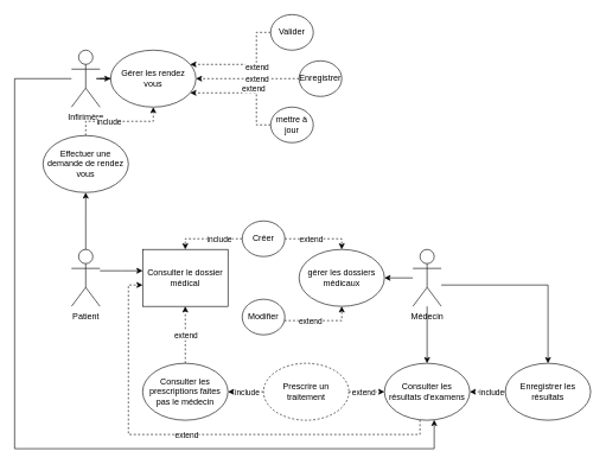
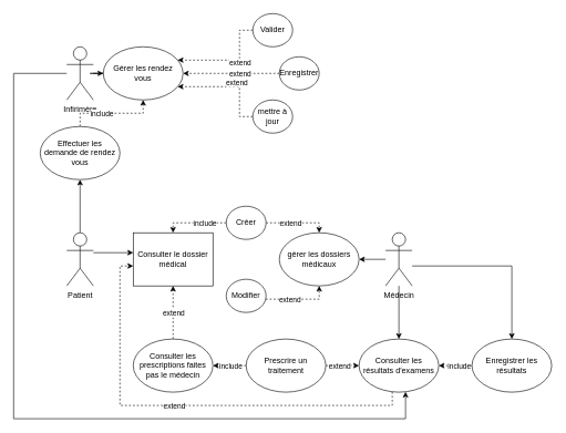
  <mxCell id="0" />
  <mxCell id="1" parent="0" />
  <mxCell id="2" style="edgeStyle=orthogonalEdgeStyle;rounded=0;orthogonalLoop=1;jettySize=auto;html=1;" edge="1" parent="1" source="5" target="14"><mxGeometry relative="1" as="geometry" /></mxCell>
  <mxCell id="3" style="edgeStyle=orthogonalEdgeStyle;rounded=0;orthogonalLoop=1;jettySize=auto;html=1;" edge="1" parent="1" source="5" target="22"><mxGeometry relative="1" as="geometry" /></mxCell>
  <mxCell id="4" style="edgeStyle=orthogonalEdgeStyle;rounded=0;orthogonalLoop=1;jettySize=auto;html=1;" edge="1" parent="1" source="5" target="25"><mxGeometry relative="1" as="geometry"><Array as="points"><mxPoint x="770" y="400" /></Array></mxGeometry></mxCell>
  <mxCell id="5" value="Médecin" style="shape=umlActor;verticalLabelPosition=bottom;verticalAlign=top;html=1;outlineConnect=0;" vertex="1" parent="1"><mxGeometry x="580" y="350" width="40" height="80" as="geometry" /></mxCell>
  <mxCell id="6" style="edgeStyle=orthogonalEdgeStyle;rounded=0;orthogonalLoop=1;jettySize=auto;html=1;" edge="1" parent="1" source="8" target="26"><mxGeometry relative="1" as="geometry" /></mxCell>
  <mxCell id="7" style="edgeStyle=orthogonalEdgeStyle;rounded=0;orthogonalLoop=1;jettySize=auto;html=1;" edge="1" parent="1" source="8" target="22"><mxGeometry relative="1" as="geometry"><Array as="points"><mxPoint x="20" y="110" /><mxPoint x="20" y="630" /><mxPoint x="610" y="630" /></Array></mxGeometry></mxCell>
  <mxCell id="8" value="Infirimère&lt;div&gt;&lt;br&gt;&lt;/div&gt;" style="shape=umlActor;verticalLabelPosition=bottom;verticalAlign=top;html=1;outlineConnect=0;" vertex="1" parent="1"><mxGeometry x="100" y="70" width="40" height="80" as="geometry" /></mxCell>
  <mxCell id="9" style="edgeStyle=orthogonalEdgeStyle;rounded=0;orthogonalLoop=1;jettySize=auto;html=1;" edge="1" parent="1" source="11" target="36"><mxGeometry relative="1" as="geometry"><Array as="points"><mxPoint x="170" y="380" /><mxPoint x="170" y="380" /></Array></mxGeometry></mxCell>
  <mxCell id="10" style="edgeStyle=orthogonalEdgeStyle;rounded=0;orthogonalLoop=1;jettySize=auto;html=1;" edge="1" parent="1" source="11" target="39"><mxGeometry relative="1" as="geometry"><Array as="points"><mxPoint x="120" y="310" /><mxPoint x="120" y="310" /></Array></mxGeometry></mxCell>
  <mxCell id="11" value="&lt;div&gt;Patient&lt;/div&gt;" style="shape=umlActor;verticalLabelPosition=bottom;verticalAlign=top;html=1;outlineConnect=0;" vertex="1" parent="1"><mxGeometry x="100" y="350" width="40" height="80" as="geometry" /></mxCell>
  <mxCell id="12" style="edgeStyle=orthogonalEdgeStyle;rounded=0;orthogonalLoop=1;jettySize=auto;html=1;dashed=1;" edge="1" parent="1" source="45" target="36"><mxGeometry relative="1" as="geometry"><mxPoint x="360" y="330" as="sourcePoint" /><Array as="points"><mxPoint x="260" y="335" /></Array></mxGeometry></mxCell>
  <mxCell id="13" value="include" style="edgeLabel;html=1;align=center;verticalAlign=middle;resizable=0;points=[];" vertex="1" connectable="0" parent="12"><mxGeometry x="-0.322" y="2" relative="1" as="geometry"><mxPoint x="-1" y="-2" as="offset" /></mxGeometry></mxCell>
  <mxCell id="14" value="gérer les dossiers médicaux" style="ellipse;whiteSpace=wrap;html=1;" vertex="1" parent="1"><mxGeometry x="420" y="350" width="120" height="80" as="geometry" /></mxCell>
  <mxCell id="15" style="edgeStyle=orthogonalEdgeStyle;rounded=0;orthogonalLoop=1;jettySize=auto;html=1;dashed=1;" edge="1" parent="1" source="19" target="42"><mxGeometry relative="1" as="geometry" /></mxCell>
  <mxCell id="16" value="include" style="edgeLabel;html=1;align=center;verticalAlign=middle;resizable=0;points=[];" vertex="1" connectable="0" parent="15"><mxGeometry x="0.188" y="3" relative="1" as="geometry"><mxPoint x="6" y="-3" as="offset" /></mxGeometry></mxCell>
  <mxCell id="17" style="edgeStyle=orthogonalEdgeStyle;rounded=0;orthogonalLoop=1;jettySize=auto;html=1;dashed=1;" edge="1" parent="1" source="19" target="22"><mxGeometry relative="1" as="geometry" /></mxCell>
  <mxCell id="18" value="extend" style="edgeLabel;html=1;align=center;verticalAlign=middle;resizable=0;points=[];" vertex="1" connectable="0" parent="17"><mxGeometry x="-0.211" relative="1" as="geometry"><mxPoint as="offset" /></mxGeometry></mxCell>
- <mxCell id="19" value="Prescrire un traitement" style="ellipse;whiteSpace=wrap;html=1;dashed=1;" vertex="1" parent="1"><mxGeometry x="370" y="510" width="120" height="80" as="geometry" /></mxCell>
+ <mxCell id="19" value="Prescrire un traitement" style="ellipse;whiteSpace=wrap;html=1;" vertex="1" parent="1"><mxGeometry x="370" y="510" width="120" height="80" as="geometry" /></mxCell>
  <mxCell id="20" style="edgeStyle=orthogonalEdgeStyle;rounded=0;orthogonalLoop=1;jettySize=auto;html=1;dashed=1;" edge="1" parent="1" source="22" target="36"><mxGeometry relative="1" as="geometry"><Array as="points"><mxPoint x="590" y="610" /><mxPoint x="180" y="610" /><mxPoint x="180" y="400" /></Array></mxGeometry></mxCell>
  <mxCell id="21" value="extend" style="edgeLabel;html=1;align=center;verticalAlign=middle;resizable=0;points=[];" vertex="1" connectable="0" parent="20"><mxGeometry x="0.149" y="2" relative="1" as="geometry"><mxPoint x="30" y="-2" as="offset" /></mxGeometry></mxCell>
  <mxCell id="22" value="Consulter les résultats d'examens" style="ellipse;whiteSpace=wrap;html=1;" vertex="1" parent="1"><mxGeometry x="540" y="510" width="120" height="80" as="geometry" /></mxCell>
  <mxCell id="23" style="edgeStyle=orthogonalEdgeStyle;rounded=0;orthogonalLoop=1;jettySize=auto;html=1;dashed=1;" edge="1" parent="1" source="25" target="22"><mxGeometry relative="1" as="geometry" /></mxCell>
  <mxCell id="24" value="include" style="edgeLabel;html=1;align=center;verticalAlign=middle;resizable=0;points=[];" vertex="1" connectable="0" parent="23"><mxGeometry x="-0.233" y="2" relative="1" as="geometry"><mxPoint x="-1" y="-2" as="offset" /></mxGeometry></mxCell>
  <mxCell id="25" value="Enregistrer les résultats" style="ellipse;whiteSpace=wrap;html=1;" vertex="1" parent="1"><mxGeometry x="710" y="510" width="120" height="80" as="geometry" /></mxCell>
  <mxCell id="26" value="Gérer les rendez vous" style="ellipse;whiteSpace=wrap;html=1;" vertex="1" parent="1"><mxGeometry x="155" y="70" width="120" height="80" as="geometry" /></mxCell>
  <mxCell id="27" style="edgeStyle=orthogonalEdgeStyle;rounded=0;orthogonalLoop=1;jettySize=auto;html=1;dashed=1;" edge="1" parent="1" source="29" target="26"><mxGeometry relative="1" as="geometry"><Array as="points"><mxPoint x="360" y="45" /><mxPoint x="360" y="90" /></Array></mxGeometry></mxCell>
  <mxCell id="28" value="extend" style="edgeLabel;html=1;align=center;verticalAlign=middle;resizable=0;points=[];" vertex="1" connectable="0" parent="27"><mxGeometry x="-0.302" y="-2" relative="1" as="geometry"><mxPoint x="2" y="13" as="offset" /></mxGeometry></mxCell>
  <mxCell id="29" value="Valider" style="ellipse;whiteSpace=wrap;html=1;" vertex="1" parent="1"><mxGeometry x="380" y="20" width="60" height="50" as="geometry" /></mxCell>
  <mxCell id="30" style="edgeStyle=orthogonalEdgeStyle;rounded=0;orthogonalLoop=1;jettySize=auto;html=1;dashed=1;" edge="1" parent="1" source="32" target="26"><mxGeometry relative="1" as="geometry" /></mxCell>
  <mxCell id="31" value="extend" style="edgeLabel;html=1;align=center;verticalAlign=middle;resizable=0;points=[];" vertex="1" connectable="0" parent="30"><mxGeometry x="-0.364" relative="1" as="geometry"><mxPoint x="-14" as="offset" /></mxGeometry></mxCell>
  <mxCell id="32" value="Enregistrer" style="ellipse;whiteSpace=wrap;html=1;" vertex="1" parent="1"><mxGeometry x="420" y="85" width="60" height="50" as="geometry" /></mxCell>
  <mxCell id="33" style="edgeStyle=orthogonalEdgeStyle;rounded=0;orthogonalLoop=1;jettySize=auto;html=1;dashed=1;" edge="1" parent="1" source="35" target="26"><mxGeometry relative="1" as="geometry"><Array as="points"><mxPoint x="360" y="175" /><mxPoint x="360" y="130" /></Array></mxGeometry></mxCell>
  <mxCell id="34" value="extend" style="edgeLabel;html=1;align=center;verticalAlign=middle;resizable=0;points=[];" vertex="1" connectable="0" parent="33"><mxGeometry x="-0.144" y="-2" relative="1" as="geometry"><mxPoint x="-2" y="-5" as="offset" /></mxGeometry></mxCell>
  <mxCell id="35" value="mettre à jour" style="ellipse;whiteSpace=wrap;html=1;" vertex="1" parent="1"><mxGeometry x="380" y="150" width="60" height="50" as="geometry" /></mxCell>
  <mxCell id="36" value="Consulter le dossier médical" style="whiteSpace=wrap;html=1;rounded=0;" vertex="1" parent="1"><mxGeometry x="200" y="350" width="120" height="80" as="geometry" /></mxCell>
  <mxCell id="37" style="edgeStyle=orthogonalEdgeStyle;rounded=0;orthogonalLoop=1;jettySize=auto;html=1;dashed=1;" edge="1" parent="1" source="39" target="26"><mxGeometry relative="1" as="geometry" /></mxCell>
  <mxCell id="38" value="include" style="edgeLabel;html=1;align=center;verticalAlign=middle;resizable=0;points=[];" vertex="1" connectable="0" parent="37"><mxGeometry x="-0.226" y="-2" relative="1" as="geometry"><mxPoint y="-2" as="offset" /></mxGeometry></mxCell>
- <mxCell id="39" value="Effectuer une demande de rendez vous" style="ellipse;whiteSpace=wrap;html=1;" vertex="1" parent="1"><mxGeometry x="60" y="190" width="120" height="80" as="geometry" /></mxCell>
+ <mxCell id="39" value="Effectuer les demande de rendez vous" style="ellipse;whiteSpace=wrap;html=1;" vertex="1" parent="1"><mxGeometry x="60" y="190" width="120" height="80" as="geometry" /></mxCell>
  <mxCell id="40" style="edgeStyle=orthogonalEdgeStyle;rounded=0;orthogonalLoop=1;jettySize=auto;html=1;dashed=1;" edge="1" parent="1" source="42" target="36"><mxGeometry relative="1" as="geometry" /></mxCell>
  <mxCell id="41" value="extend" style="edgeLabel;html=1;align=center;verticalAlign=middle;resizable=0;points=[];" vertex="1" connectable="0" parent="40"><mxGeometry x="-0.209" y="2" relative="1" as="geometry"><mxPoint x="2" y="-8" as="offset" /></mxGeometry></mxCell>
  <mxCell id="42" value="Consulter les prescriptions faites pas le médecin" style="ellipse;whiteSpace=wrap;html=1;" vertex="1" parent="1"><mxGeometry x="200" y="510" width="120" height="80" as="geometry" /></mxCell>
  <mxCell id="43" style="edgeStyle=orthogonalEdgeStyle;rounded=0;orthogonalLoop=1;jettySize=auto;html=1;dashed=1;" edge="1" parent="1" source="45" target="14"><mxGeometry relative="1" as="geometry"><Array as="points"><mxPoint x="480" y="335" /></Array></mxGeometry></mxCell>
  <mxCell id="44" value="extend" style="edgeLabel;html=1;align=center;verticalAlign=middle;resizable=0;points=[];" vertex="1" connectable="0" parent="43"><mxGeometry x="0.155" y="1" relative="1" as="geometry"><mxPoint x="-19" y="1" as="offset" /></mxGeometry></mxCell>
  <mxCell id="45" value="Créer" style="ellipse;whiteSpace=wrap;html=1;" vertex="1" parent="1"><mxGeometry x="340" y="310" width="60" height="50" as="geometry" /></mxCell>
  <mxCell id="46" style="edgeStyle=orthogonalEdgeStyle;rounded=0;orthogonalLoop=1;jettySize=auto;html=1;dashed=1;" edge="1" source="48" parent="1" target="14"><mxGeometry relative="1" as="geometry"><mxPoint x="480" y="429.001" as="targetPoint" /><Array as="points"><mxPoint x="480" y="450" /></Array></mxGeometry></mxCell>
  <mxCell id="47" value="extend" style="edgeLabel;html=1;align=center;verticalAlign=middle;resizable=0;points=[];" vertex="1" connectable="0" parent="46"><mxGeometry x="0.155" y="1" relative="1" as="geometry"><mxPoint x="-22" y="1" as="offset" /></mxGeometry></mxCell>
  <mxCell id="48" value="Modifier" style="ellipse;whiteSpace=wrap;html=1;" vertex="1" parent="1"><mxGeometry x="340" y="420" width="60" height="50" as="geometry" /></mxCell>
